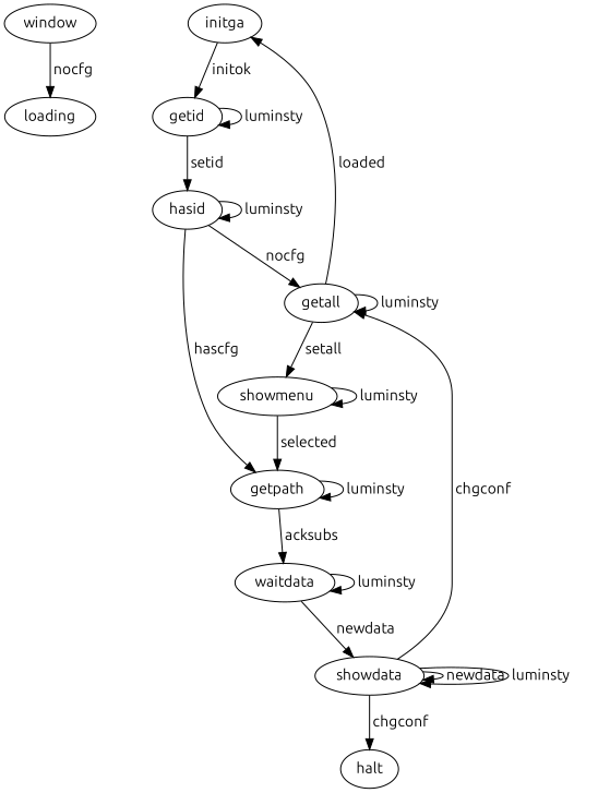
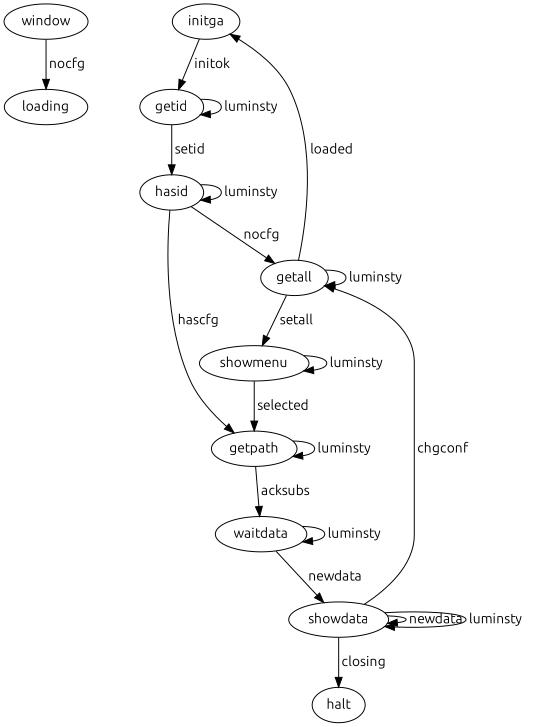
  digraph {
    fontname=Ubuntu
    node [fontname=Ubuntu]
    edge [fontname=Ubuntu]
    window
    loading
    initga
    getid
    hasid
    getall
    getpath
    showmenu
    waitdata
    showdata
    halt
    window -> loading [label=" nocfg "]
    initga -> getid [label=" initok "]
    getid -> getid [label=" luminsty "]
    getid -> hasid [label=" setid "]
    hasid -> hasid [label=" luminsty "]
    hasid -> getall [label=" nocfg "]
    hasid -> getpath [label=" hascfg "]
    getall -> initga [label=" loaded "]
    getall -> getall [label=" luminsty "]
    getall -> showmenu [label=" setall "]
    getpath -> getpath [label=" luminsty "]
    getpath -> waitdata [label=" acksubs "]
    showmenu -> getpath [label=" selected "]
    showmenu -> showmenu [label=" luminsty "]
    waitdata -> waitdata [label=" luminsty "]
    waitdata -> showdata [label=" newdata "]
    showdata -> getall [label=" chgconf "]
    showdata -> showdata [label=" newdata "]
    showdata -> showdata [label=" luminsty "]
-   showdata -> halt [label=" chgconf "]
+   showdata -> halt [label=" closing "]
  }
